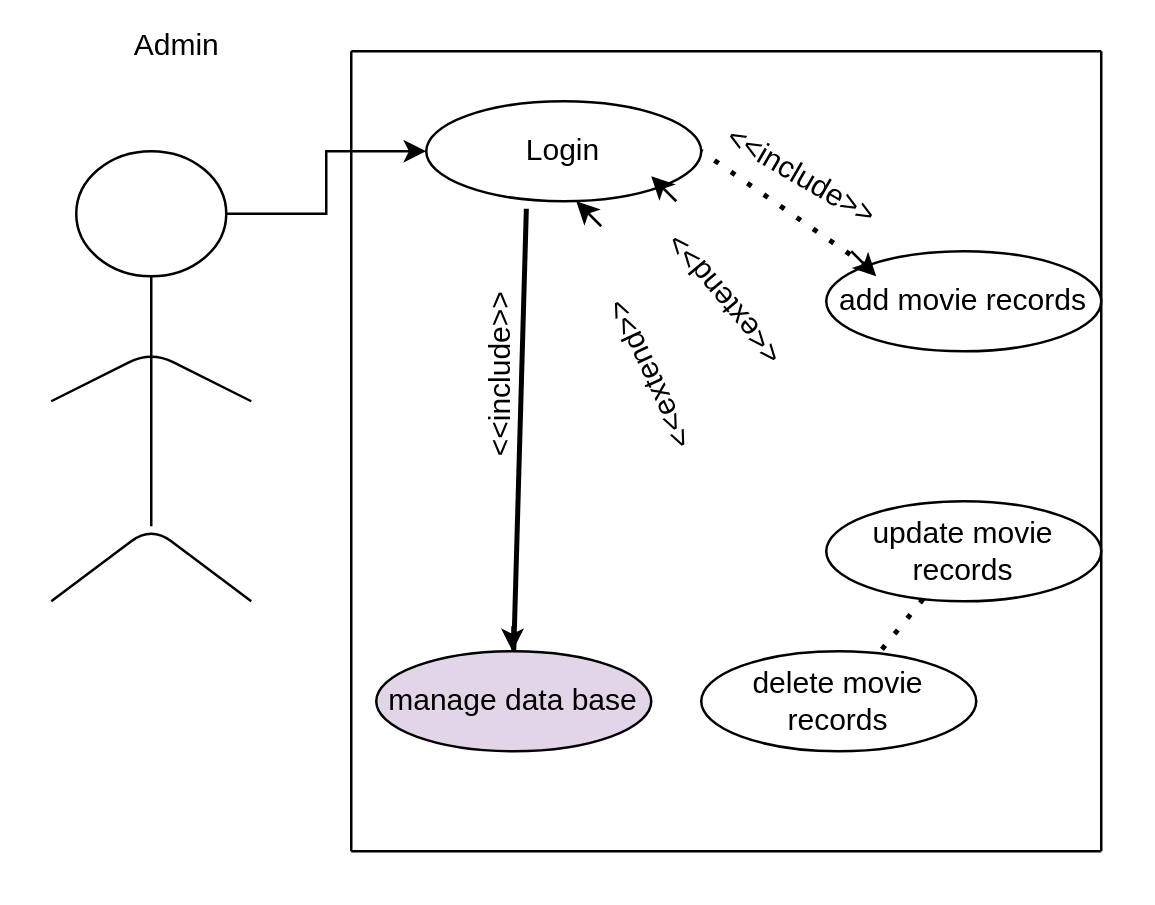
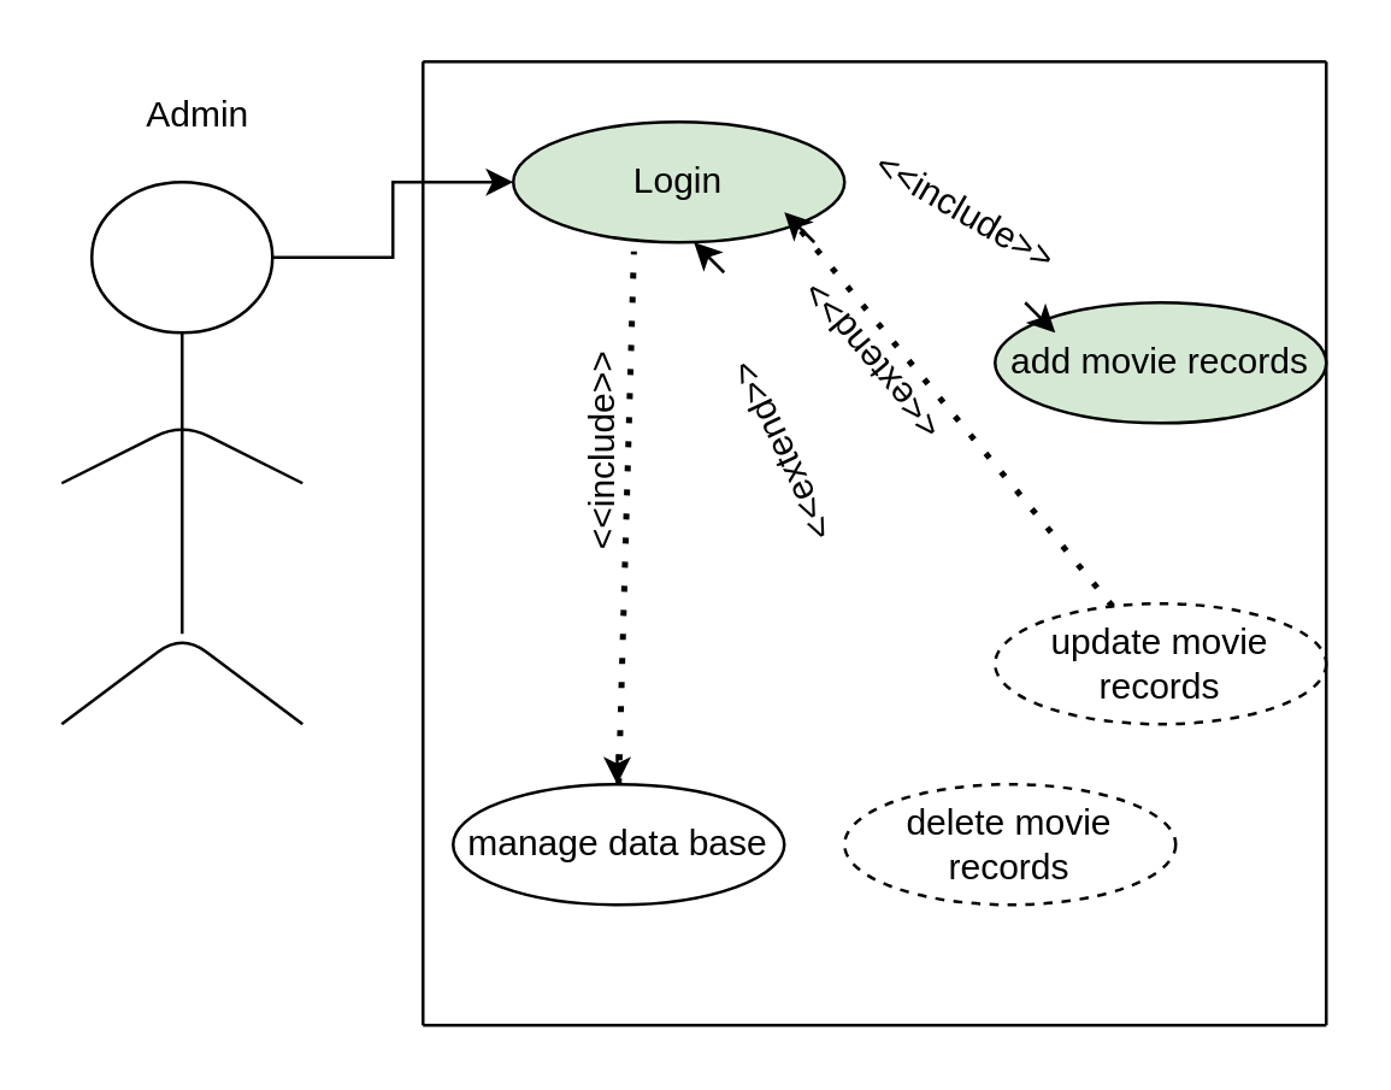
  <mxCell id="0" />
  <mxCell id="1" parent="0" />
  <mxCell id="2" value="" style="endArrow=none;html=1;" edge="1" parent="1"><mxGeometry width="50" height="50" relative="1" as="geometry"><mxPoint x="140" y="20" as="sourcePoint" /><mxPoint x="440" y="20" as="targetPoint" /></mxGeometry></mxCell>
  <mxCell id="3" value="" style="endArrow=none;html=1;" edge="1" parent="1"><mxGeometry width="50" height="50" relative="1" as="geometry"><mxPoint x="440" y="340" as="sourcePoint" /><mxPoint x="440" y="20" as="targetPoint" /></mxGeometry></mxCell>
  <mxCell id="4" value="" style="endArrow=none;html=1;" edge="1" parent="1"><mxGeometry width="50" height="50" relative="1" as="geometry"><mxPoint x="140" y="340" as="sourcePoint" /><mxPoint x="440" y="340" as="targetPoint" /></mxGeometry></mxCell>
  <mxCell id="5" value="" style="endArrow=none;html=1;" edge="1" parent="1"><mxGeometry width="50" height="50" relative="1" as="geometry"><mxPoint x="140" y="340" as="sourcePoint" /><mxPoint x="140" y="20" as="targetPoint" /></mxGeometry></mxCell>
  <mxCell id="6" style="edgeStyle=orthogonalEdgeStyle;rounded=0;orthogonalLoop=1;jettySize=auto;html=1;entryX=0;entryY=0.5;entryDx=0;entryDy=0;" edge="1" parent="1" source="7" target="11"><mxGeometry relative="1" as="geometry"><mxPoint x="200" y="60" as="targetPoint" /></mxGeometry></mxCell>
  <mxCell id="7" value="" style="ellipse;whiteSpace=wrap;html=1;" vertex="1" parent="1"><mxGeometry x="30" y="60" width="60" height="50" as="geometry" /></mxCell>
  <mxCell id="8" value="" style="endArrow=none;html=1;exitX=0.5;exitY=1;exitDx=0;exitDy=0;" edge="1" parent="1" source="7"><mxGeometry width="50" height="50" relative="1" as="geometry"><mxPoint x="340" y="280" as="sourcePoint" /><mxPoint x="60" y="210" as="targetPoint" /></mxGeometry></mxCell>
  <mxCell id="9" value="" style="endArrow=none;html=1;" edge="1" parent="1"><mxGeometry width="50" height="50" relative="1" as="geometry"><mxPoint x="20" y="160" as="sourcePoint" /><mxPoint x="100" y="160" as="targetPoint" /><Array as="points"><mxPoint x="60" y="140" /></Array></mxGeometry></mxCell>
  <mxCell id="10" value="" style="endArrow=none;html=1;" edge="1" parent="1"><mxGeometry width="50" height="50" relative="1" as="geometry"><mxPoint x="20" y="240" as="sourcePoint" /><mxPoint x="100" y="240" as="targetPoint" /><Array as="points"><mxPoint x="60" y="210" /></Array></mxGeometry></mxCell>
- <mxCell id="11" value="Login" style="ellipse;whiteSpace=wrap;html=1;" vertex="1" parent="1"><mxGeometry x="170" y="40" width="110" height="40" as="geometry" /></mxCell>
- <mxCell id="12" value="add movie records" style="ellipse;whiteSpace=wrap;html=1;" vertex="1" parent="1"><mxGeometry x="330" y="100" width="110" height="40" as="geometry" /></mxCell>
- <mxCell id="13" value="update movie records" style="ellipse;whiteSpace=wrap;html=1;" vertex="1" parent="1"><mxGeometry x="330" y="200" width="110" height="40" as="geometry" /></mxCell>
- <mxCell id="14" value="delete movie records" style="ellipse;whiteSpace=wrap;html=1;" vertex="1" parent="1"><mxGeometry x="280" y="260" width="110" height="40" as="geometry" /></mxCell>
- <mxCell id="15" value="manage data base" style="ellipse;whiteSpace=wrap;html=1;fillColor=#e1d5e7;" vertex="1" parent="1"><mxGeometry x="150" y="260" width="110" height="40" as="geometry" /></mxCell>
- <mxCell id="16" value="" style="endArrow=none;dashed=0;html=1;dashPattern=1 3;strokeWidth=2;exitX=0.5;exitY=0;exitDx=0;exitDy=0;entryX=0.364;entryY=1.075;entryDx=0;entryDy=0;entryPerimeter=0;" edge="1" parent="1" source="15" target="11"><mxGeometry width="50" height="50" relative="1" as="geometry"><mxPoint x="190" y="220" as="sourcePoint" /><mxPoint x="240" y="170" as="targetPoint" /></mxGeometry></mxCell>
- <mxCell id="17" value="" style="endArrow=none;dashed=1;html=1;dashPattern=1 3;strokeWidth=2;" edge="1" parent="1" source="13" target="14"><mxGeometry width="50" height="50" relative="1" as="geometry"><mxPoint x="225" y="280" as="sourcePoint" /><mxPoint x="230.04" y="103" as="targetPoint" /></mxGeometry></mxCell>
- <mxCell id="18" value="" style="endArrow=none;dashed=1;html=1;dashPattern=1 3;strokeWidth=2;exitX=0;exitY=0;exitDx=0;exitDy=0;entryX=1;entryY=0.5;entryDx=0;entryDy=0;" edge="1" parent="1" source="12" target="11"><mxGeometry width="50" height="50" relative="1" as="geometry"><mxPoint x="235" y="290" as="sourcePoint" /><mxPoint x="240.04" y="113" as="targetPoint" /></mxGeometry></mxCell>
+ <mxCell id="11" value="Login" style="ellipse;whiteSpace=wrap;html=1;fillColor=#d5e8d4;" vertex="1" parent="1"><mxGeometry x="170" y="40" width="110" height="40" as="geometry" /></mxCell>
+ <mxCell id="12" value="add movie records" style="ellipse;whiteSpace=wrap;html=1;fillColor=#d5e8d4;" vertex="1" parent="1"><mxGeometry x="330" y="100" width="110" height="40" as="geometry" /></mxCell>
+ <mxCell id="13" value="update movie records" style="ellipse;whiteSpace=wrap;html=1;dashed=1;" vertex="1" parent="1"><mxGeometry x="330" y="200" width="110" height="40" as="geometry" /></mxCell>
+ <mxCell id="14" value="delete movie records" style="ellipse;whiteSpace=wrap;html=1;dashed=1;" vertex="1" parent="1"><mxGeometry x="280" y="260" width="110" height="40" as="geometry" /></mxCell>
+ <mxCell id="15" value="manage data base" style="ellipse;whiteSpace=wrap;html=1;" vertex="1" parent="1"><mxGeometry x="150" y="260" width="110" height="40" as="geometry" /></mxCell>
+ <mxCell id="16" value="" style="endArrow=none;dashed=1;html=1;dashPattern=1 3;strokeWidth=2;exitX=0.5;exitY=0;exitDx=0;exitDy=0;entryX=0.364;entryY=1.075;entryDx=0;entryDy=0;entryPerimeter=0;" edge="1" parent="1" source="15" target="11"><mxGeometry width="50" height="50" relative="1" as="geometry"><mxPoint x="190" y="220" as="sourcePoint" /><mxPoint x="240" y="170" as="targetPoint" /></mxGeometry></mxCell>
+ <mxCell id="17" value="" style="endArrow=none;dashed=1;html=1;dashPattern=1 3;strokeWidth=2;entryX=1;entryY=1;entryDx=0;entryDy=0;" edge="1" parent="1" source="13" target="11"><mxGeometry width="50" height="50" relative="1" as="geometry"><mxPoint x="225" y="280" as="sourcePoint" /><mxPoint x="230.04" y="103" as="targetPoint" /></mxGeometry></mxCell>
  <mxCell id="19" value="&lt;div&gt;&amp;lt;&amp;lt;include&amp;gt;&amp;gt;&lt;/div&gt;" style="text;html=1;align=center;verticalAlign=middle;resizable=0;points=[];autosize=1;rotation=-90;" vertex="1" parent="1"><mxGeometry x="160" y="140" width="80" height="20" as="geometry" /></mxCell>
  <mxCell id="20" value="&lt;div&gt;&amp;lt;&amp;lt;extend&amp;gt;&amp;gt;&lt;/div&gt;" style="text;html=1;align=center;verticalAlign=middle;resizable=0;points=[];autosize=1;rotation=-115;" vertex="1" parent="1"><mxGeometry x="220" y="140" width="80" height="20" as="geometry" /></mxCell>
  <mxCell id="21" value="&lt;div&gt;&amp;lt;&amp;lt;extend&amp;gt;&amp;gt;&lt;/div&gt;" style="text;html=1;align=center;verticalAlign=middle;resizable=0;points=[];autosize=1;rotation=-130;" vertex="1" parent="1"><mxGeometry x="250" y="110" width="80" height="20" as="geometry" /></mxCell>
  <mxCell id="22" value="&lt;div&gt;&amp;lt;&amp;lt;include&amp;gt;&amp;gt;&lt;/div&gt;" style="text;html=1;align=center;verticalAlign=middle;resizable=0;points=[];autosize=1;rotation=30;" vertex="1" parent="1"><mxGeometry x="280" y="60" width="80" height="20" as="geometry" /></mxCell>
  <mxCell id="23" value="" style="endArrow=classic;html=1;" edge="1" parent="1"><mxGeometry width="50" height="50" relative="1" as="geometry"><mxPoint x="204.5" y="250" as="sourcePoint" /><mxPoint x="204.5" y="260" as="targetPoint" /></mxGeometry></mxCell>
  <mxCell id="24" value="" style="endArrow=classic;html=1;" edge="1" parent="1"><mxGeometry width="50" height="50" relative="1" as="geometry"><mxPoint x="340" y="100" as="sourcePoint" /><mxPoint x="350" y="110" as="targetPoint" /></mxGeometry></mxCell>
- <mxCell id="25" value="&lt;div&gt;Admin&lt;/div&gt;&lt;div&gt;&lt;br&gt;&lt;/div&gt;" style="text;html=1;align=center;verticalAlign=middle;resizable=0;points=[];autosize=1;" vertex="1" parent="1"><mxGeometry x="45" y="10" width="50" height="30" as="geometry" /></mxCell>
+ <mxCell id="25" value="&lt;div&gt;Admin&lt;/div&gt;&lt;div&gt;&lt;br&gt;&lt;/div&gt;" style="text;html=1;align=center;verticalAlign=middle;resizable=0;points=[];autosize=1;" vertex="1" parent="1"><mxGeometry x="40" y="30" width="50" height="30" as="geometry" /></mxCell>
  <mxCell id="26" value="" style="endArrow=classic;html=1;" edge="1" parent="1"><mxGeometry width="50" height="50" relative="1" as="geometry"><mxPoint x="270" y="80" as="sourcePoint" /><mxPoint x="260" y="70" as="targetPoint" /></mxGeometry></mxCell>
  <mxCell id="27" value="" style="endArrow=classic;html=1;" edge="1" parent="1"><mxGeometry width="50" height="50" relative="1" as="geometry"><mxPoint x="240" y="90" as="sourcePoint" /><mxPoint x="230" y="80" as="targetPoint" /></mxGeometry></mxCell>
